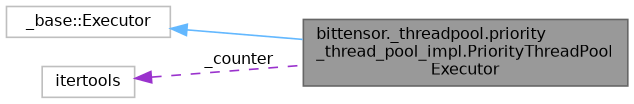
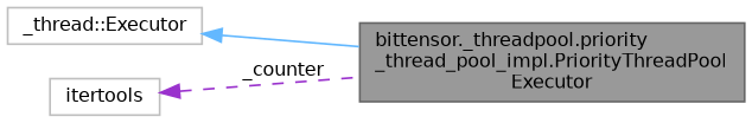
  digraph {
    rankdir=LR
    node [color=grey75 fillcolor=white fontname=Helvetica fontsize=10 shape=box style=filled]
    edge [dir=back fontname=Helvetica fontsize=10 labelfontname=Helvetica labelfontsize=10]
    n1 [color=gray40 fillcolor=grey60 fontcolor=black height=0.2 label="bittensor._threadpool.priority\l_thread_pool_impl.PriorityThreadPool\lExecutor" width=0.4]
-   n2 [height=0.2 label="_base::Executor" width=0.4]
+   n2 [height=0.2 label="_thread::Executor" width=0.4]
    n3 [height=0.2 label=itertools width=0.4]
    n2 -> n1 [color=steelblue1 style=solid]
    n3 -> n1 [color=darkorchid3 label=" _counter" style=dashed]
  }
